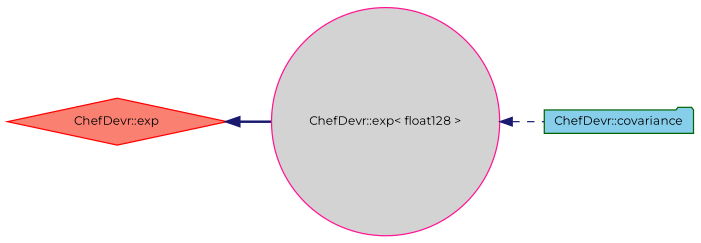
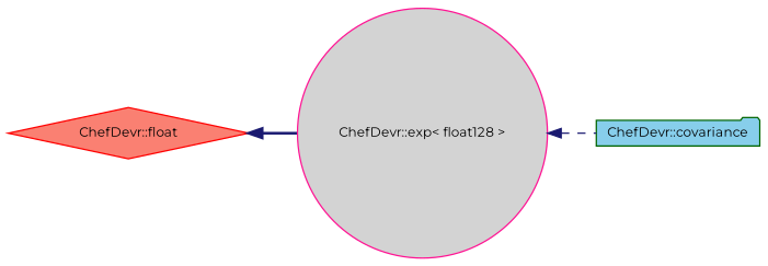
  digraph {
    fontname=Montserrat
    rankdir=LR
    node [fontname=Montserrat fontsize=10 style=filled]
    edge [color=midnightblue dir=back fontname=Montserrat fontsize=10 labelfontname=FreeSans labelfontsize=10]
-   n1 [color=red fillcolor=salmon fontcolor=black height=0.2 label="ChefDevr::exp" shape=diamond width=0.4]
+   n1 [color=red fillcolor=salmon fontcolor=black height=0.2 label="ChefDevr::float" shape=diamond width=0.4]
    n2 [color=deeppink fillcolor=lightgrey height=0.2 label="ChefDevr::exp\< float128 \>" shape=circle width=0.4]
    n3 [color=darkgreen fillcolor=skyblue height=0.2 label="ChefDevr::covariance" shape=folder width=0.4]
    n1 -> n2 [style=bold]
    n2 -> n3 [style=dashed]
  }
